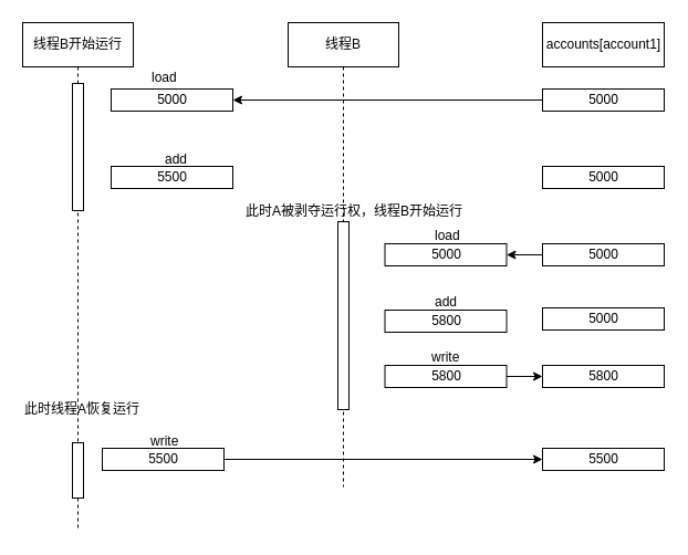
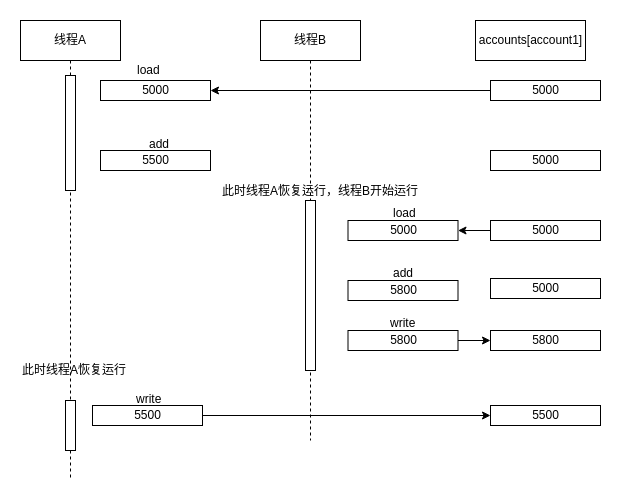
  <mxCell id="0" />
  <mxCell id="1" parent="0" />
- <mxCell id="2" value="线程B开始运行" style="shape=umlLifeline;perimeter=lifelinePerimeter;whiteSpace=wrap;html=1;container=1;collapsible=0;recursiveResize=0;outlineConnect=0;" vertex="1" parent="1"><mxGeometry x="20" y="20" width="100" height="460" as="geometry" /></mxCell>
+ <mxCell id="2" value="线程A" style="shape=umlLifeline;perimeter=lifelinePerimeter;whiteSpace=wrap;html=1;container=1;collapsible=0;recursiveResize=0;outlineConnect=0;" vertex="1" parent="1"><mxGeometry x="20" y="20" width="100" height="460" as="geometry" /></mxCell>
  <mxCell id="3" value="" style="html=1;points=[];perimeter=orthogonalPerimeter;" vertex="1" parent="2"><mxGeometry x="45" y="55" width="10" height="115" as="geometry" /></mxCell>
  <mxCell id="4" value="" style="html=1;points=[];perimeter=orthogonalPerimeter;" vertex="1" parent="2"><mxGeometry x="45" y="380" width="10" height="50" as="geometry" /></mxCell>
  <mxCell id="5" value="线程B" style="shape=umlLifeline;perimeter=lifelinePerimeter;whiteSpace=wrap;html=1;container=1;collapsible=0;recursiveResize=0;outlineConnect=0;" vertex="1" parent="1"><mxGeometry x="260" y="20" width="100" height="420" as="geometry" /></mxCell>
  <mxCell id="6" value="" style="html=1;points=[];perimeter=orthogonalPerimeter;" vertex="1" parent="5"><mxGeometry x="45" y="180" width="10" height="170" as="geometry" /></mxCell>
- <mxCell id="7" value="accounts[account1]" style="html=1;" vertex="1" parent="1"><mxGeometry x="490" y="20" width="110" height="40" as="geometry" /></mxCell>
+ <mxCell id="7" value="accounts[account1]" style="html=1;" vertex="1" parent="1"><mxGeometry x="475" y="20" width="110" height="40" as="geometry" /></mxCell>
  <mxCell id="8" style="edgeStyle=orthogonalEdgeStyle;rounded=0;orthogonalLoop=1;jettySize=auto;html=1;entryX=1;entryY=0.5;entryDx=0;entryDy=0;" edge="1" parent="1" source="9" target="10"><mxGeometry relative="1" as="geometry" /></mxCell>
  <mxCell id="9" value="5000" style="html=1;" vertex="1" parent="1"><mxGeometry x="490" y="80" width="110" height="20" as="geometry" /></mxCell>
  <mxCell id="10" value="5000" style="html=1;" vertex="1" parent="1"><mxGeometry x="100" y="80" width="110" height="20" as="geometry" /></mxCell>
  <mxCell id="11" value="load&lt;br&gt;&lt;br&gt;" style="text;html=1;resizable=0;points=[];autosize=1;align=left;verticalAlign=top;spacingTop=-4;" vertex="1" parent="1"><mxGeometry x="135" y="60" width="40" height="30" as="geometry" /></mxCell>
  <mxCell id="12" value="5500" style="html=1;" vertex="1" parent="1"><mxGeometry x="100" y="150" width="110" height="20" as="geometry" /></mxCell>
  <mxCell id="13" value="add" style="text;html=1;resizable=0;points=[];autosize=1;align=left;verticalAlign=top;spacingTop=-4;" vertex="1" parent="1"><mxGeometry x="147" y="134" width="40" height="20" as="geometry" /></mxCell>
- <mxCell id="14" value="此时A被剥夺运行权，线程B开始运行" style="text;html=1;resizable=0;points=[];autosize=1;align=left;verticalAlign=top;spacingTop=-4;" vertex="1" parent="1"><mxGeometry x="220" y="181" width="210" height="20" as="geometry" /></mxCell>
+ <mxCell id="14" value="此时线程A恢复运行，线程B开始运行" style="text;html=1;resizable=0;points=[];autosize=1;align=left;verticalAlign=top;spacingTop=-4;" vertex="1" parent="1"><mxGeometry x="220" y="181" width="210" height="20" as="geometry" /></mxCell>
  <mxCell id="15" value="5000" style="html=1;" vertex="1" parent="1"><mxGeometry x="490" y="150" width="110" height="20" as="geometry" /></mxCell>
  <mxCell id="16" style="edgeStyle=orthogonalEdgeStyle;rounded=0;orthogonalLoop=1;jettySize=auto;html=1;entryX=1;entryY=0.5;entryDx=0;entryDy=0;" edge="1" parent="1" source="17" target="18"><mxGeometry relative="1" as="geometry" /></mxCell>
  <mxCell id="17" value="5000" style="html=1;" vertex="1" parent="1"><mxGeometry x="490" y="220" width="110" height="20" as="geometry" /></mxCell>
  <mxCell id="18" value="5000" style="html=1;" vertex="1" parent="1"><mxGeometry x="347.5" y="220" width="110" height="20" as="geometry" /></mxCell>
  <mxCell id="19" value="load" style="text;html=1;resizable=0;points=[];autosize=1;align=left;verticalAlign=top;spacingTop=-4;" vertex="1" parent="1"><mxGeometry x="391" y="203" width="40" height="20" as="geometry" /></mxCell>
  <mxCell id="20" value="5800" style="html=1;" vertex="1" parent="1"><mxGeometry x="347.5" y="280" width="110" height="20" as="geometry" /></mxCell>
  <mxCell id="21" value="add&lt;br&gt;&lt;br&gt;" style="text;html=1;resizable=0;points=[];autosize=1;align=left;verticalAlign=top;spacingTop=-4;" vertex="1" parent="1"><mxGeometry x="391" y="263" width="40" height="30" as="geometry" /></mxCell>
  <mxCell id="22" value="5000" style="html=1;" vertex="1" parent="1"><mxGeometry x="490" y="278" width="110" height="20" as="geometry" /></mxCell>
  <mxCell id="23" style="edgeStyle=orthogonalEdgeStyle;rounded=0;orthogonalLoop=1;jettySize=auto;html=1;entryX=0;entryY=0.5;entryDx=0;entryDy=0;" edge="1" parent="1" source="24" target="25"><mxGeometry relative="1" as="geometry" /></mxCell>
  <mxCell id="24" value="5800" style="html=1;" vertex="1" parent="1"><mxGeometry x="347.5" y="330" width="110" height="20" as="geometry" /></mxCell>
  <mxCell id="25" value="5800" style="html=1;" vertex="1" parent="1"><mxGeometry x="490" y="330" width="110" height="20" as="geometry" /></mxCell>
  <mxCell id="26" value="write" style="text;html=1;resizable=0;points=[];autosize=1;align=left;verticalAlign=top;spacingTop=-4;" vertex="1" parent="1"><mxGeometry x="388" y="313" width="40" height="20" as="geometry" /></mxCell>
  <mxCell id="27" style="edgeStyle=orthogonalEdgeStyle;rounded=0;orthogonalLoop=1;jettySize=auto;html=1;entryX=0;entryY=0.5;entryDx=0;entryDy=0;" edge="1" parent="1" source="28" target="31"><mxGeometry relative="1" as="geometry" /></mxCell>
  <mxCell id="28" value="5500" style="html=1;" vertex="1" parent="1"><mxGeometry x="92" y="405" width="110" height="20" as="geometry" /></mxCell>
  <mxCell id="29" value="write" style="text;html=1;resizable=0;points=[];autosize=1;align=left;verticalAlign=top;spacingTop=-4;" vertex="1" parent="1"><mxGeometry x="134" y="389" width="40" height="20" as="geometry" /></mxCell>
  <mxCell id="30" value="此时线程A恢复运行" style="text;html=1;resizable=0;points=[];autosize=1;align=left;verticalAlign=top;spacingTop=-4;" vertex="1" parent="1"><mxGeometry x="20" y="360" width="120" height="20" as="geometry" /></mxCell>
  <mxCell id="31" value="5500" style="html=1;" vertex="1" parent="1"><mxGeometry x="490" y="405" width="110" height="20" as="geometry" /></mxCell>
